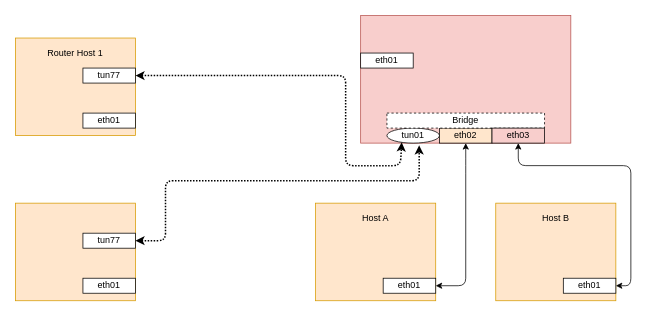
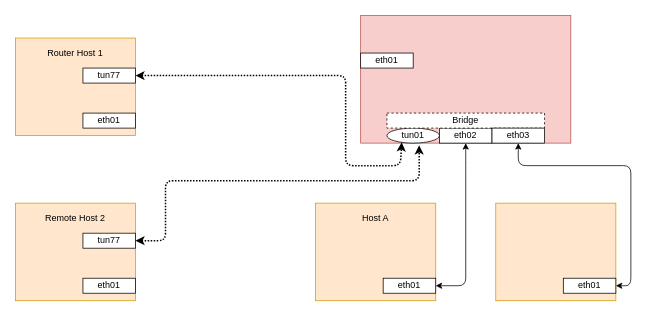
  <mxCell id="0" />
  <mxCell id="1" parent="0" />
  <mxCell id="2" value="" style="rounded=0;whiteSpace=wrap;html=1;fillColor=#ffe6cc;strokeColor=#d79b00;" vertex="1" parent="1"><mxGeometry x="420" y="270" width="160" height="130" as="geometry" /></mxCell>
  <mxCell id="3" value="" style="rounded=0;whiteSpace=wrap;html=1;fillColor=#f8cecc;strokeColor=#b85450;" vertex="1" parent="1"><mxGeometry x="480" y="20" width="280" height="170" as="geometry" /></mxCell>
  <mxCell id="4" value="tun01" style="ellipse;whiteSpace=wrap;html=1;" vertex="1" parent="1"><mxGeometry x="515" y="170" width="70" height="20" as="geometry" /></mxCell>
- <mxCell id="5" value="eth02" style="rounded=0;whiteSpace=wrap;html=1;fillColor=#ffe6cc;" vertex="1" parent="1"><mxGeometry x="585" y="170" width="70" height="20" as="geometry" /></mxCell>
+ <mxCell id="5" value="eth02" style="rounded=0;whiteSpace=wrap;html=1;" vertex="1" parent="1"><mxGeometry x="585" y="170" width="70" height="20" as="geometry" /></mxCell>
  <mxCell id="6" value="Bridge" style="rounded=0;whiteSpace=wrap;html=1;dashed=1;" vertex="1" parent="1"><mxGeometry x="515" y="150" width="210" height="20" as="geometry" /></mxCell>
  <mxCell id="7" value="eth01" style="rounded=0;whiteSpace=wrap;html=1;" vertex="1" parent="1"><mxGeometry x="480" y="70" width="70" height="20" as="geometry" /></mxCell>
  <mxCell id="8" value="" style="rounded=0;whiteSpace=wrap;html=1;fillColor=#ffe6cc;strokeColor=#d79b00;" vertex="1" parent="1"><mxGeometry x="20" y="50" width="160" height="130" as="geometry" /></mxCell>
  <mxCell id="9" value="Router Host 1" style="text;html=1;strokeColor=none;fillColor=none;align=center;verticalAlign=middle;whiteSpace=wrap;rounded=0;" vertex="1" parent="1"><mxGeometry x="50" y="60" width="100" height="20" as="geometry" /></mxCell>
  <mxCell id="10" value="tun77" style="rounded=0;whiteSpace=wrap;html=1;" vertex="1" parent="1"><mxGeometry x="110" y="90" width="70" height="20" as="geometry" /></mxCell>
  <mxCell id="11" value="eth01" style="rounded=0;whiteSpace=wrap;html=1;" vertex="1" parent="1"><mxGeometry x="110" y="150" width="70" height="20" as="geometry" /></mxCell>
  <mxCell id="12" value="" style="rounded=0;whiteSpace=wrap;html=1;fillColor=#ffe6cc;strokeColor=#d79b00;" vertex="1" parent="1"><mxGeometry x="20" y="270" width="160" height="130" as="geometry" /></mxCell>
+ <mxCell id="13" value="Remote Host 2" style="text;html=1;strokeColor=none;fillColor=none;align=center;verticalAlign=middle;whiteSpace=wrap;rounded=0;" vertex="1" parent="1"><mxGeometry x="55" y="280" width="90" height="20" as="geometry" /></mxCell>
  <mxCell id="14" value="tun77" style="rounded=0;whiteSpace=wrap;html=1;" vertex="1" parent="1"><mxGeometry x="110" y="310" width="70" height="20" as="geometry" /></mxCell>
  <mxCell id="15" value="eth01" style="rounded=0;whiteSpace=wrap;html=1;" vertex="1" parent="1"><mxGeometry x="110" y="370" width="70" height="20" as="geometry" /></mxCell>
  <mxCell id="16" value="Host A" style="text;html=1;strokeColor=none;fillColor=none;align=center;verticalAlign=middle;whiteSpace=wrap;rounded=0;" vertex="1" parent="1"><mxGeometry x="455" y="280" width="90" height="20" as="geometry" /></mxCell>
  <mxCell id="17" value="eth01" style="rounded=0;whiteSpace=wrap;html=1;" vertex="1" parent="1"><mxGeometry x="510" y="370" width="70" height="20" as="geometry" /></mxCell>
  <mxCell id="18" value="" style="rounded=0;whiteSpace=wrap;html=1;fillColor=#ffe6cc;strokeColor=#d79b00;" vertex="1" parent="1"><mxGeometry x="660" y="270" width="160" height="130" as="geometry" /></mxCell>
- <mxCell id="19" value="Host B" style="text;html=1;strokeColor=none;fillColor=none;align=center;verticalAlign=middle;whiteSpace=wrap;rounded=0;" vertex="1" parent="1"><mxGeometry x="695" y="280" width="90" height="20" as="geometry" /></mxCell>
  <mxCell id="20" value="eth01" style="rounded=0;whiteSpace=wrap;html=1;" vertex="1" parent="1"><mxGeometry x="750" y="370" width="70" height="20" as="geometry" /></mxCell>
- <mxCell id="21" value="eth03" style="rounded=0;whiteSpace=wrap;html=1;fillColor=#f8cecc;" vertex="1" parent="1"><mxGeometry x="655" y="170" width="70" height="20" as="geometry" /></mxCell>
+ <mxCell id="21" value="eth03" style="rounded=0;whiteSpace=wrap;html=1;" vertex="1" parent="1"><mxGeometry x="655" y="170" width="70" height="20" as="geometry" /></mxCell>
  <mxCell id="22" value="" style="endArrow=classic;startArrow=classic;html=1;entryX=0.5;entryY=1;entryDx=0;entryDy=0;exitX=1;exitY=0.5;exitDx=0;exitDy=0;" edge="1" parent="1" source="17" target="5"><mxGeometry width="50" height="50" relative="1" as="geometry"><mxPoint x="570" y="270" as="sourcePoint" /><mxPoint x="620" y="220" as="targetPoint" /><Array as="points"><mxPoint x="620" y="380" /><mxPoint x="620" y="220" /></Array></mxGeometry></mxCell>
  <mxCell id="23" value="" style="endArrow=classic;startArrow=classic;html=1;entryX=0.5;entryY=1;entryDx=0;entryDy=0;exitX=1;exitY=0.5;exitDx=0;exitDy=0;" edge="1" parent="1" source="20" target="21"><mxGeometry width="50" height="50" relative="1" as="geometry"><mxPoint x="570" y="270" as="sourcePoint" /><mxPoint x="620" y="220" as="targetPoint" /><Array as="points"><mxPoint x="840" y="380" /><mxPoint x="840" y="220" /><mxPoint x="690" y="220" /></Array></mxGeometry></mxCell>
  <mxCell id="24" value="" style="endArrow=classic;startArrow=classic;html=1;exitX=1;exitY=0.5;exitDx=0;exitDy=0;entryX=0.25;entryY=1;entryDx=0;entryDy=0;fillColor=#ffe6cc;strokeColor=#000000;strokeWidth=2;dashed=1;dashPattern=1 1;" edge="1" parent="1" source="10" target="4"><mxGeometry width="50" height="50" relative="1" as="geometry"><mxPoint x="570" y="270" as="sourcePoint" /><mxPoint x="620" y="220" as="targetPoint" /><Array as="points"><mxPoint x="460" y="100" /><mxPoint x="460" y="220" /><mxPoint x="533" y="220" /></Array></mxGeometry></mxCell>
  <mxCell id="25" value="" style="endArrow=classic;startArrow=classic;html=1;dashed=1;dashPattern=1 1;strokeColor=#000000;strokeWidth=2;exitX=1;exitY=0.5;exitDx=0;exitDy=0;entryX=0.614;entryY=1.15;entryDx=0;entryDy=0;entryPerimeter=0;" edge="1" parent="1" source="14" target="4"><mxGeometry width="50" height="50" relative="1" as="geometry"><mxPoint x="570" y="270" as="sourcePoint" /><mxPoint x="620" y="220" as="targetPoint" /><Array as="points"><mxPoint x="220" y="320" /><mxPoint x="220" y="240" /><mxPoint x="558" y="240" /></Array></mxGeometry></mxCell>
